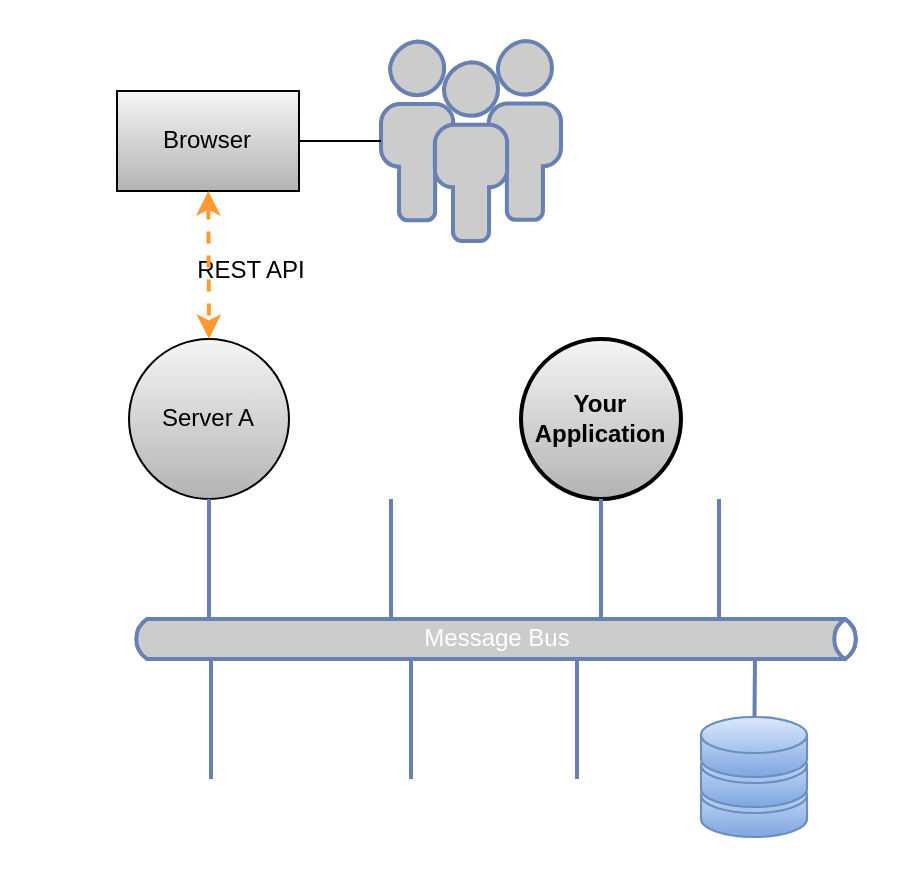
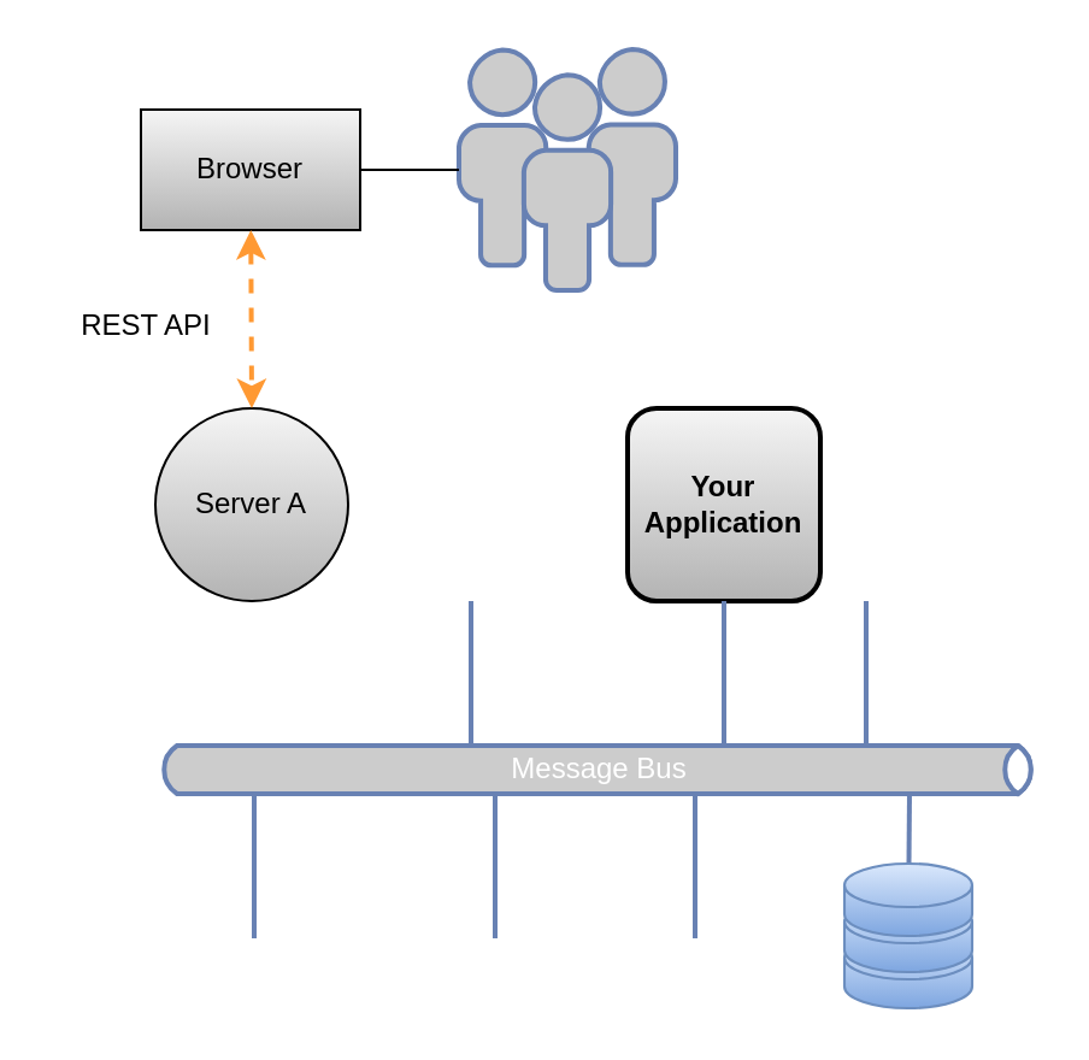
  <mxCell id="0" />
  <mxCell id="1" parent="0" />
- <mxCell id="2" value="REST API" style="text;html=1;align=center;verticalAlign=middle;resizable=0;points=[];autosize=1;" parent="1" vertex="1"><mxGeometry x="85" y="120" width="80" height="30" as="geometry" /></mxCell>
+ <mxCell id="2" value="REST API" style="text;html=1;align=center;verticalAlign=middle;resizable=0;points=[];autosize=1;" parent="1" vertex="1"><mxGeometry x="20" y="120" width="80" height="30" as="geometry" /></mxCell>
  <mxCell id="3" value="Server A" style="ellipse;whiteSpace=wrap;html=1;aspect=fixed;gradientColor=#b3b3b3;fillColor=#f5f5f5;shadow=0;strokeWidth=1;" vertex="1" parent="1"><mxGeometry x="64" y="169" width="80" height="80" as="geometry" /></mxCell>
- <mxCell id="4" value="&lt;b&gt;Your Application&lt;/b&gt;" style="ellipse;whiteSpace=wrap;html=1;aspect=fixed;gradientColor=#b3b3b3;fillColor=#f5f5f5;shadow=0;strokeWidth=2;" vertex="1" parent="1"><mxGeometry x="260" y="169" width="80" height="80" as="geometry" /></mxCell>
+ <mxCell id="4" value="&lt;b&gt;Your Application&lt;/b&gt;" style="whiteSpace=wrap;html=1;aspect=fixed;gradientColor=#b3b3b3;fillColor=#f5f5f5;shadow=0;strokeWidth=2;rounded=1;" vertex="1" parent="1"><mxGeometry x="260" y="169" width="80" height="80" as="geometry" /></mxCell>
  <mxCell id="5" value="Message Bus" style="html=1;fillColor=#CCCCCC;strokeColor=#6881B3;gradientColor=none;gradientDirection=north;strokeWidth=2;shape=mxgraph.networks.bus;gradientColor=none;gradientDirection=north;fontColor=#ffffff;perimeter=backbonePerimeter;backboneSize=20;" vertex="1" parent="1"><mxGeometry x="65" y="309" width="365" height="20" as="geometry" /></mxCell>
- <mxCell id="6" value="" style="strokeColor=#6881B3;edgeStyle=none;rounded=0;endArrow=none;html=1;strokeWidth=2;" edge="1" target="5" parent="1" source="3"><mxGeometry relative="1" as="geometry"><mxPoint x="105" y="249" as="sourcePoint" /></mxGeometry></mxCell>
  <mxCell id="7" value="" style="strokeColor=#6881B3;edgeStyle=none;rounded=0;endArrow=none;html=1;strokeWidth=2;" edge="1" parent="1"><mxGeometry relative="1" as="geometry"><mxPoint x="195" y="249" as="sourcePoint" /><mxPoint x="195" y="309" as="targetPoint" /></mxGeometry></mxCell>
  <mxCell id="8" value="" style="strokeColor=#6881B3;edgeStyle=none;rounded=0;endArrow=none;html=1;strokeWidth=2;" edge="1" parent="1" source="4"><mxGeometry relative="1" as="geometry"><mxPoint x="300" y="249" as="sourcePoint" /><mxPoint x="300" y="309" as="targetPoint" /></mxGeometry></mxCell>
  <mxCell id="9" value="" style="strokeColor=#6881B3;edgeStyle=none;rounded=0;endArrow=none;html=1;strokeWidth=2;" edge="1" parent="1"><mxGeometry relative="1" as="geometry"><mxPoint x="359" y="249" as="sourcePoint" /><mxPoint x="359" y="309" as="targetPoint" /></mxGeometry></mxCell>
  <mxCell id="10" value="" style="strokeColor=#6881B3;edgeStyle=none;rounded=0;endArrow=none;html=1;strokeWidth=2;" edge="1" target="5" parent="1"><mxGeometry relative="1" as="geometry"><mxPoint x="105" y="389" as="sourcePoint" /></mxGeometry></mxCell>
  <mxCell id="11" value="" style="strokeColor=#6881B3;edgeStyle=none;rounded=0;endArrow=none;html=1;strokeWidth=2;" edge="1" parent="1"><mxGeometry relative="1" as="geometry"><mxPoint x="205" y="389" as="sourcePoint" /><mxPoint x="205" y="328" as="targetPoint" /></mxGeometry></mxCell>
  <mxCell id="12" value="" style="strokeColor=#6881B3;edgeStyle=none;rounded=0;endArrow=none;html=1;strokeWidth=2;" edge="1" parent="1"><mxGeometry relative="1" as="geometry"><mxPoint x="288" y="389" as="sourcePoint" /><mxPoint x="288" y="328" as="targetPoint" /></mxGeometry></mxCell>
  <mxCell id="13" value="" style="strokeColor=#6881B3;edgeStyle=none;rounded=0;endArrow=none;html=1;strokeWidth=2;" edge="1" parent="1" source="14"><mxGeometry relative="1" as="geometry"><mxPoint x="377" y="389" as="sourcePoint" /><mxPoint x="377" y="328" as="targetPoint" /></mxGeometry></mxCell>
  <mxCell id="14" value="" style="verticalAlign=top;verticalLabelPosition=bottom;labelPosition=center;align=center;html=1;outlineConnect=0;fillColor=#dae8fc;strokeColor=#6c8ebf;gradientColor=#7ea6e0;gradientDirection=south;strokeWidth=2;shape=mxgraph.networks.storage;" vertex="1" parent="1"><mxGeometry x="350" y="358" width="53" height="60" as="geometry" /></mxCell>
  <mxCell id="15" value="" style="fontColor=#0066CC;verticalAlign=top;verticalLabelPosition=bottom;labelPosition=center;align=center;html=1;outlineConnect=0;fillColor=#CCCCCC;strokeColor=#6881B3;gradientColor=none;gradientDirection=north;strokeWidth=2;shape=mxgraph.networks.users;" vertex="1" parent="1"><mxGeometry x="190" y="20" width="90" height="100" as="geometry" /></mxCell>
  <mxCell id="16" value="" style="edgeStyle=orthogonalEdgeStyle;rounded=0;orthogonalLoop=1;jettySize=auto;html=1;endArrow=none;endFill=0;" edge="1" parent="1" source="17" target="15"><mxGeometry relative="1" as="geometry" /></mxCell>
  <mxCell id="17" value="Browser" style="rounded=0;whiteSpace=wrap;html=1;gradientColor=#b3b3b3;fillColor=#f5f5f5;shadow=0;strokeWidth=1;" vertex="1" parent="1"><mxGeometry x="58" y="45" width="91" height="50" as="geometry" /></mxCell>
  <mxCell id="18" style="edgeStyle=none;rounded=0;orthogonalLoop=1;jettySize=auto;html=1;strokeColor=#FF9933;strokeWidth=2;startArrow=classic;startFill=1;dashed=1;" edge="1" parent="1" source="17" target="3"><mxGeometry relative="1" as="geometry"><mxPoint x="-10" y="-200" as="sourcePoint" /><mxPoint x="90" y="-200" as="targetPoint" /></mxGeometry></mxCell>
